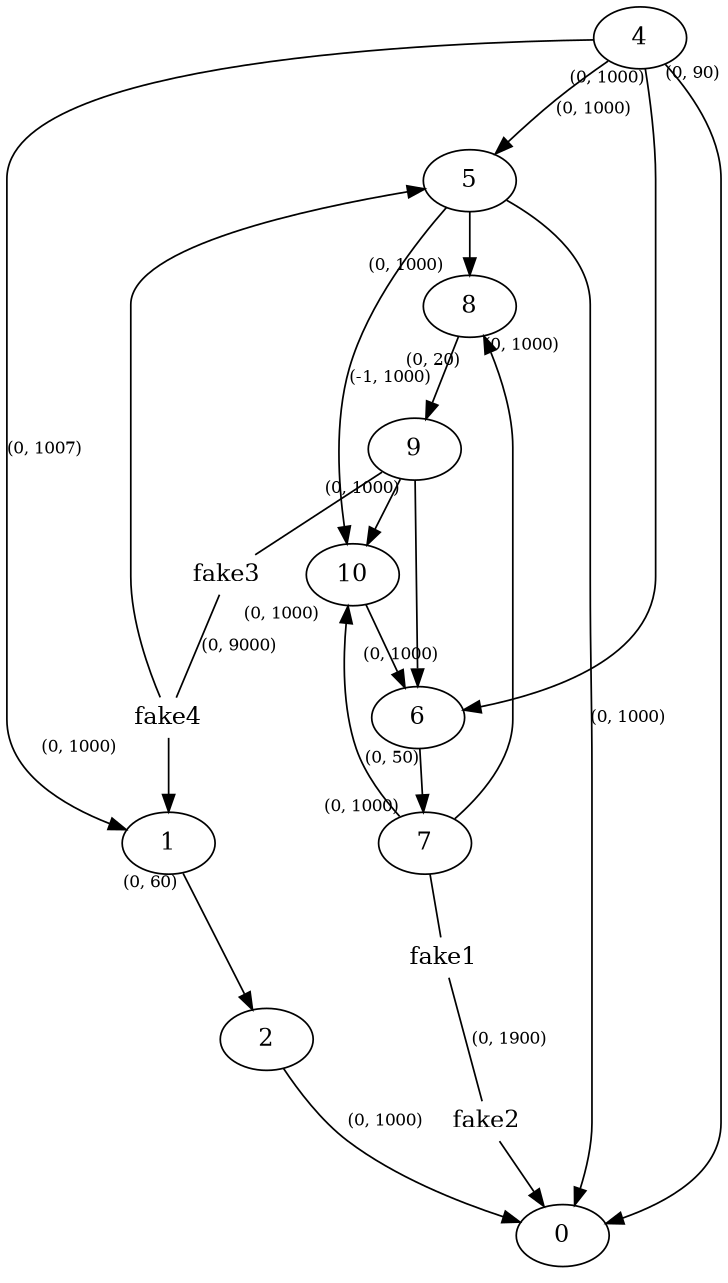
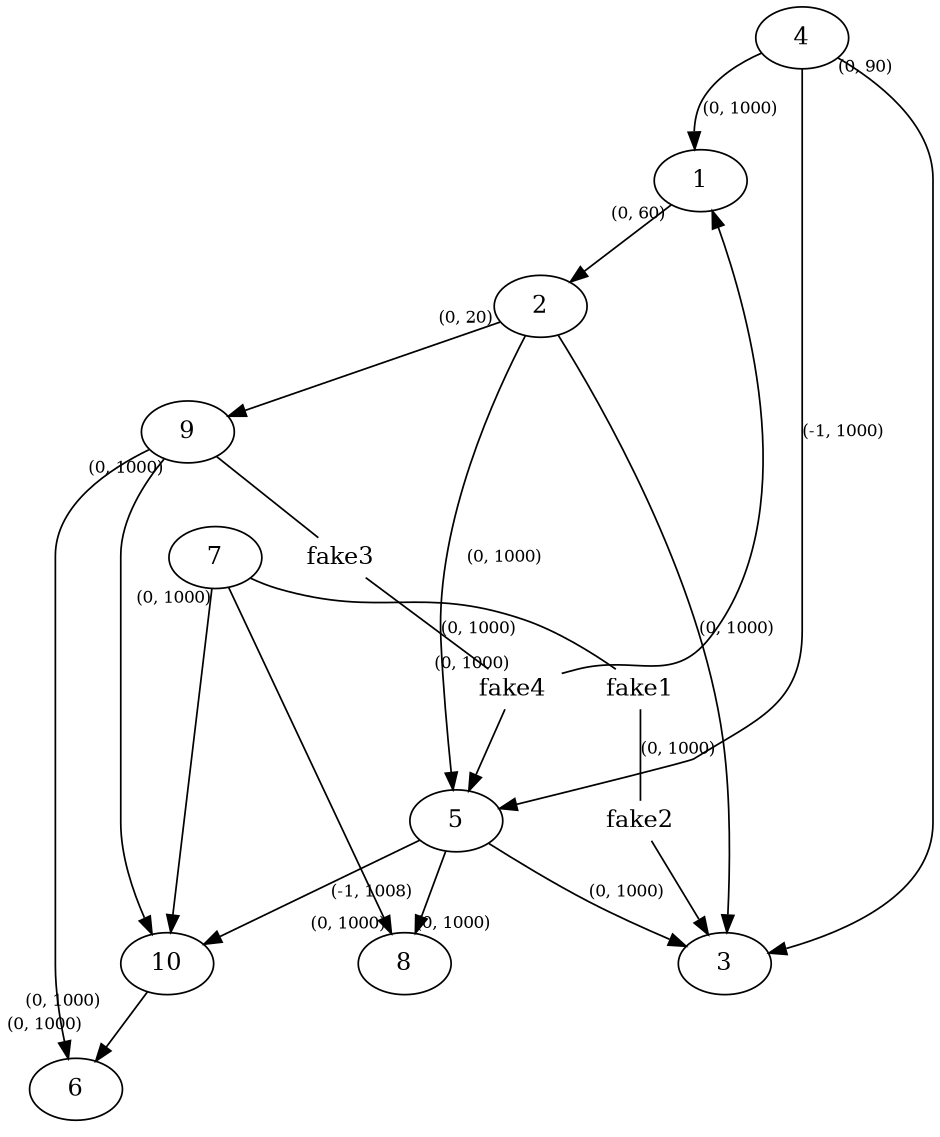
  digraph {
    edge [fontsize=10]
    1
    2
-   3 [label=0]
+   3
    5
    8
    10
    4
    6
    7
    9
    fake1 [height=0.01 shape=none width=0.01]
    fake2 [height=0.01 shape=none width=0.01]
    fake3 [height=0.01 shape=none width=0.01]
    fake4 [height=0.01 shape=none width=0.01]
    1 -> 2 [taillabel="(0, 60) "]
    2 -> 3 [label="(0, 1000)"]
+   2 -> 5 [label="   (0, 1000)"]
    5 -> 3 [label="(0, 1000) "]
    5 -> 8 [headlabel="(0, 1000)     "]
-   5 -> 10 [label="(-1, 1000)"]
-   8 -> 9 [labeldistance=2 taillabel="(0, 20)"]
+   5 -> 10 [label="(-1, 1008)"]
+   2 -> 9 [labeldistance=2 taillabel="(0, 20)"]
    10 -> 6 [taillabel="(0, 1000)         "]
-   4 -> 1 [label="(0, 1007)"]
+   4 -> 1 [label="(0, 1000)"]
    4 -> 3 [taillabel="(0, 90)"]
-   4 -> 5 [label="(0, 1000)"]
-   4 -> 6 [taillabel=" (0, 1000)"]
-   6 -> 7 [taillabel="(0, 50)"]
+   4 -> 5 [label="(-1, 1000)"]
    7 -> 8 [headlabel="(0, 1000) "]
    7 -> 10 [taillabel="    (0, 1000)"]
    7 -> fake1 [dir=none]
    9 -> 10 [taillabel="     (0, 1000)"]
    9 -> 6 [headlabel="(0, 1000)            " labeldistance=2]
    9 -> fake3 [dir=none]
-   fake1 -> fake2 [dir=none label="(0, 1900)"]
+   fake1 -> fake2 [dir=none label="(0, 1000)"]
    fake2 -> 3
-   fake3 -> fake4 [dir=none label="(0, 9000)"]
+   fake3 -> fake4 [dir=none label="(0, 1000)"]
    fake4 -> 1 [taillabel="(0, 1000)          "]
    fake4 -> 5
  }
